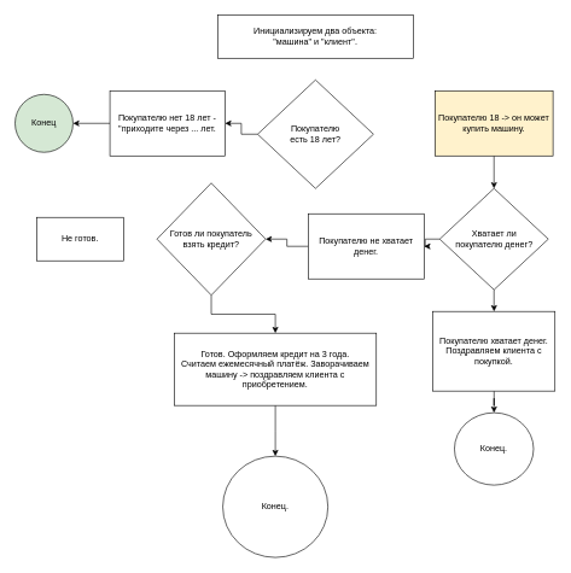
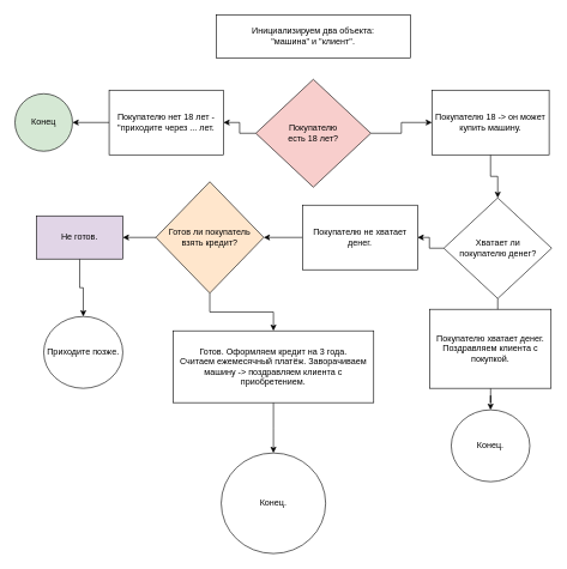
  <mxCell id="0" />
  <mxCell id="1" parent="0" />
  <mxCell id="2" value="Инициализируем два объекта: &lt;br&gt;&quot;машина&quot; и &quot;клиент&quot;." style="rounded=0;whiteSpace=wrap;html=1;" vertex="1" parent="1"><mxGeometry x="300" y="20" width="270" height="60" as="geometry" /></mxCell>
+ <mxCell id="3" value="" style="edgeStyle=orthogonalEdgeStyle;rounded=0;orthogonalLoop=1;jettySize=auto;html=1;" edge="1" parent="1" source="5" target="7"><mxGeometry relative="1" as="geometry" /></mxCell>
  <mxCell id="4" value="" style="edgeStyle=orthogonalEdgeStyle;rounded=0;orthogonalLoop=1;jettySize=auto;html=1;" edge="1" parent="1" source="5" target="9"><mxGeometry relative="1" as="geometry" /></mxCell>
- <mxCell id="5" value="Покупателю &lt;br&gt;есть 18 лет?" style="rhombus;whiteSpace=wrap;html=1;" vertex="1" parent="1"><mxGeometry x="355" y="110" width="160" height="150" as="geometry" /></mxCell>
+ <mxCell id="5" value="Покупателю &lt;br&gt;есть 18 лет?" style="rhombus;whiteSpace=wrap;html=1;fillColor=#f8cecc;" vertex="1" parent="1"><mxGeometry x="355" y="110" width="160" height="150" as="geometry" /></mxCell>
  <mxCell id="6" value="" style="edgeStyle=orthogonalEdgeStyle;rounded=0;orthogonalLoop=1;jettySize=auto;html=1;" edge="1" parent="1" source="7" target="13"><mxGeometry relative="1" as="geometry" /></mxCell>
- <mxCell id="7" value="Покупателю 18 -&amp;gt; он может купить машину." style="whiteSpace=wrap;html=1;fillColor=#fff2cc;" vertex="1" parent="1"><mxGeometry x="600" y="125" width="163" height="90" as="geometry" /></mxCell>
+ <mxCell id="7" value="Покупателю 18 -&amp;gt; он может купить машину." style="whiteSpace=wrap;html=1;" vertex="1" parent="1"><mxGeometry x="600" y="125" width="163" height="90" as="geometry" /></mxCell>
  <mxCell id="8" value="" style="edgeStyle=orthogonalEdgeStyle;rounded=0;orthogonalLoop=1;jettySize=auto;html=1;" edge="1" parent="1" source="9" target="10"><mxGeometry relative="1" as="geometry" /></mxCell>
  <mxCell id="9" value="Покупателю нет 18 лет - &quot;приходите через ... лет." style="whiteSpace=wrap;html=1;" vertex="1" parent="1"><mxGeometry x="151" y="125" width="159" height="90" as="geometry" /></mxCell>
  <mxCell id="10" value="Конец" style="ellipse;whiteSpace=wrap;html=1;aspect=fixed;fillColor=#d5e8d4;" vertex="1" parent="1"><mxGeometry x="20" y="130" width="80" height="80" as="geometry" /></mxCell>
  <mxCell id="11" value="" style="edgeStyle=orthogonalEdgeStyle;rounded=0;orthogonalLoop=1;jettySize=auto;html=1;" edge="1" parent="1" source="13" target="15"><mxGeometry relative="1" as="geometry" /></mxCell>
  <mxCell id="12" value="" style="edgeStyle=orthogonalEdgeStyle;rounded=0;orthogonalLoop=1;jettySize=auto;html=1;" edge="1" parent="1" source="13" target="18"><mxGeometry relative="1" as="geometry" /></mxCell>
- <mxCell id="13" value="Хватает ли &lt;br&gt;покупателю денег?" style="rhombus;whiteSpace=wrap;html=1;" vertex="1" parent="1"><mxGeometry x="606.5" y="260" width="150" height="140" as="geometry" /></mxCell>
+ <mxCell id="13" value="Хватает ли &lt;br&gt;покупателю денег?" style="rhombus;whiteSpace=wrap;html=1;" vertex="1" parent="1"><mxGeometry x="616.5" y="275" width="150" height="140" as="geometry" /></mxCell>
  <mxCell id="14" value="" style="edgeStyle=orthogonalEdgeStyle;rounded=0;orthogonalLoop=1;jettySize=auto;html=1;" edge="1" parent="1" source="15" target="16"><mxGeometry relative="1" as="geometry" /></mxCell>
  <mxCell id="15" value="Покупателю хватает денег.&lt;br&gt;Поздравляем клиента с покупкой." style="whiteSpace=wrap;html=1;" vertex="1" parent="1"><mxGeometry x="597.25" y="430" width="168.5" height="110" as="geometry" /></mxCell>
  <mxCell id="16" value="Конец." style="ellipse;whiteSpace=wrap;html=1;" vertex="1" parent="1"><mxGeometry x="626.88" y="570" width="109.25" height="100" as="geometry" /></mxCell>
  <mxCell id="17" value="" style="edgeStyle=orthogonalEdgeStyle;rounded=0;orthogonalLoop=1;jettySize=auto;html=1;" edge="1" parent="1" source="18" target="21"><mxGeometry relative="1" as="geometry" /></mxCell>
- <mxCell id="18" value="Покупателю не хватает денег." style="whiteSpace=wrap;html=1;" vertex="1" parent="1"><mxGeometry x="425" y="295" width="160" height="90" as="geometry" /></mxCell>
+ <mxCell id="18" value="Покупателю не хватает денег." style="whiteSpace=wrap;html=1;" vertex="1" parent="1"><mxGeometry x="420" y="285" width="160" height="90" as="geometry" /></mxCell>
  <mxCell id="19" value="" style="edgeStyle=orthogonalEdgeStyle;rounded=0;orthogonalLoop=1;jettySize=auto;html=1;" edge="1" parent="1" source="21" target="23"><mxGeometry relative="1" as="geometry" /></mxCell>
- <mxCell id="21" value="Готов ли покупатель &lt;br&gt;взять кредит?" style="rhombus;whiteSpace=wrap;html=1;" vertex="1" parent="1"><mxGeometry x="216" y="252.5" width="150" height="155" as="geometry" /></mxCell>
+ <mxCell id="20" value="" style="edgeStyle=orthogonalEdgeStyle;rounded=0;orthogonalLoop=1;jettySize=auto;html=1;" edge="1" parent="1" source="21" target="25"><mxGeometry relative="1" as="geometry" /></mxCell>
+ <mxCell id="21" value="Готов ли покупатель &lt;br&gt;взять кредит?" style="rhombus;whiteSpace=wrap;html=1;fillColor=#ffe6cc;" vertex="1" parent="1"><mxGeometry x="216" y="252.5" width="150" height="155" as="geometry" /></mxCell>
  <mxCell id="22" value="" style="edgeStyle=orthogonalEdgeStyle;rounded=0;orthogonalLoop=1;jettySize=auto;html=1;" edge="1" parent="1" source="23" target="27"><mxGeometry relative="1" as="geometry" /></mxCell>
  <mxCell id="23" value="Готов. Оформляем кредит на 3 года.&lt;br&gt;Считаем ежемесячный платёж. Заворачиваем машину -&amp;gt; поздравляем клиента с приобретением." style="whiteSpace=wrap;html=1;" vertex="1" parent="1"><mxGeometry x="240" y="460" width="279" height="100" as="geometry" /></mxCell>
- <mxCell id="25" value="Не готов." style="whiteSpace=wrap;html=1;" vertex="1" parent="1"><mxGeometry x="50" y="300" width="120" height="60" as="geometry" /></mxCell>
+ <mxCell id="24" value="" style="edgeStyle=orthogonalEdgeStyle;rounded=0;orthogonalLoop=1;jettySize=auto;html=1;" edge="1" parent="1" source="25" target="26"><mxGeometry relative="1" as="geometry" /></mxCell>
+ <mxCell id="25" value="Не готов." style="whiteSpace=wrap;html=1;fillColor=#e1d5e7;" vertex="1" parent="1"><mxGeometry x="50" y="300" width="120" height="60" as="geometry" /></mxCell>
+ <mxCell id="26" value="Приходите позже." style="ellipse;whiteSpace=wrap;html=1;" vertex="1" parent="1"><mxGeometry x="60" y="440" width="110" height="100" as="geometry" /></mxCell>
  <mxCell id="27" value="Конец." style="ellipse;whiteSpace=wrap;html=1;" vertex="1" parent="1"><mxGeometry x="306.88" y="630" width="145.25" height="140" as="geometry" /></mxCell>
